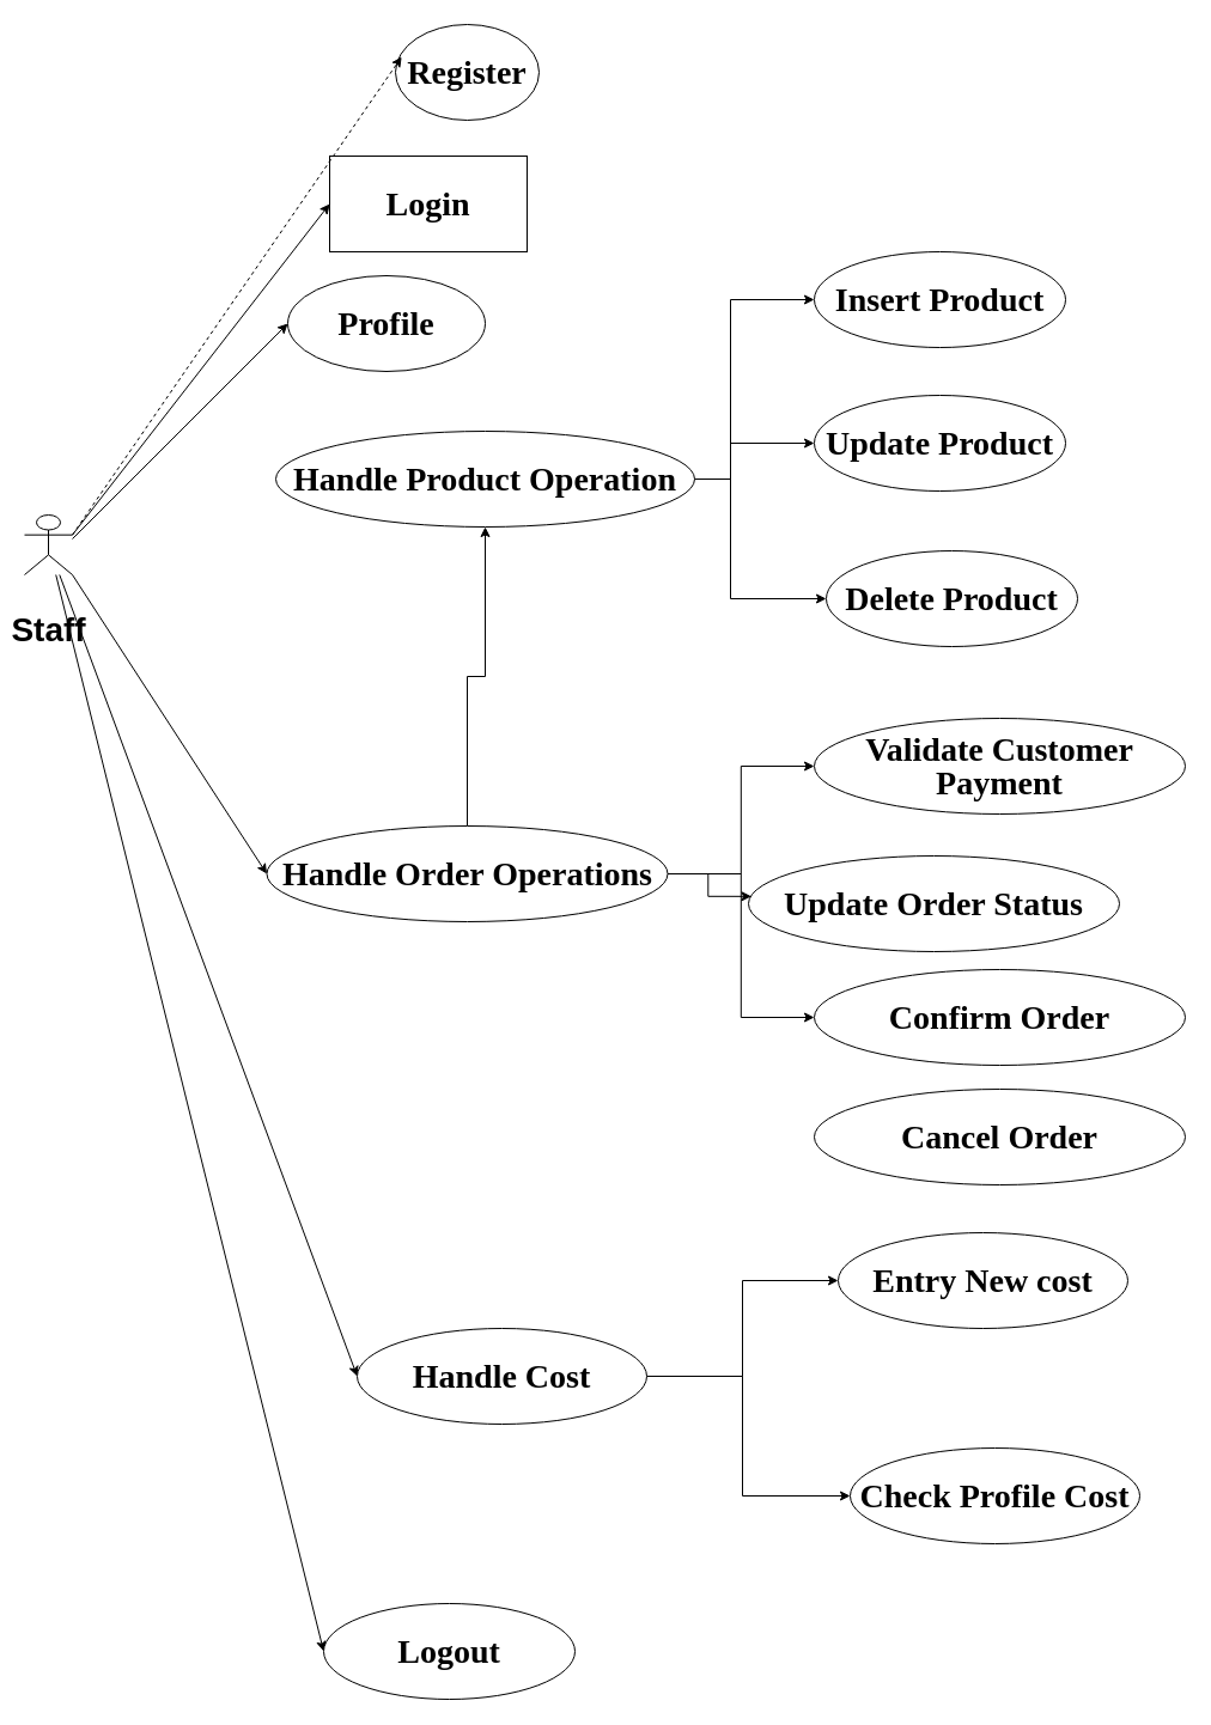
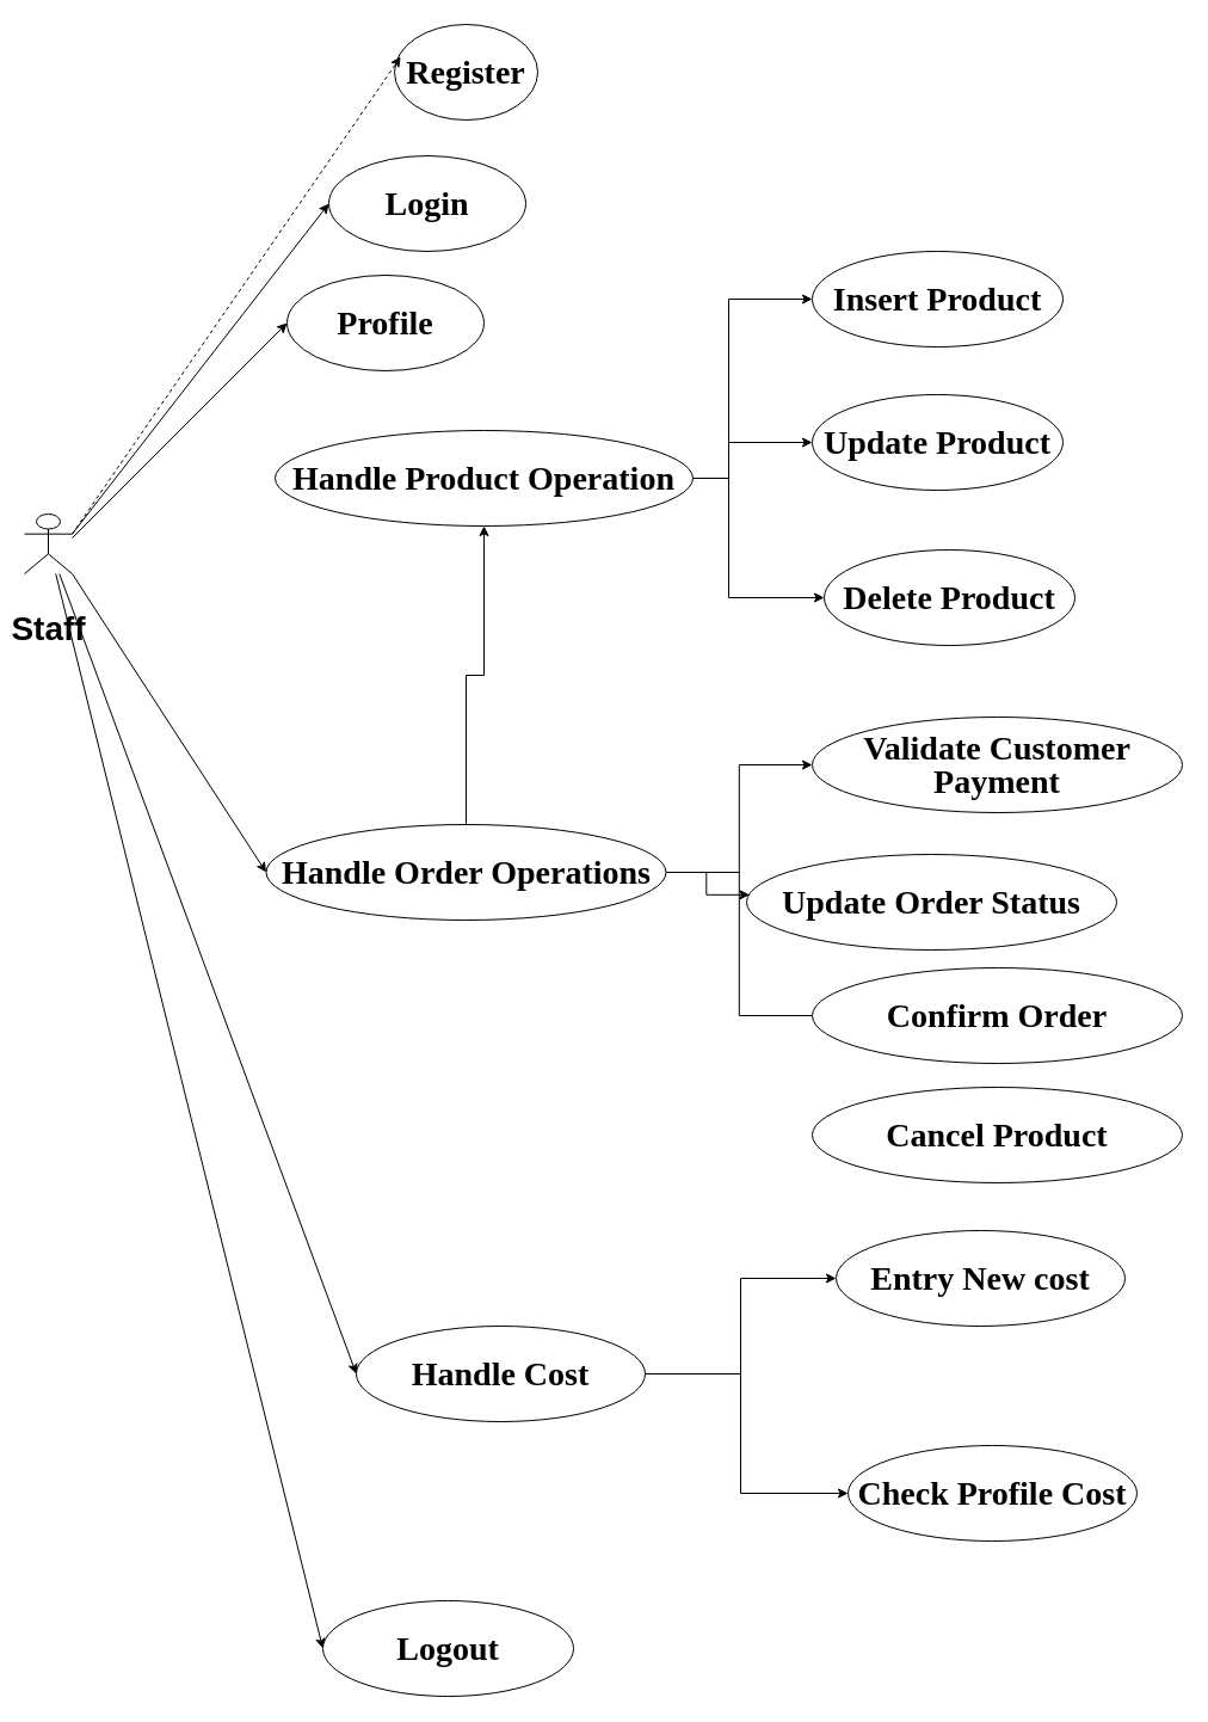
  <mxCell id="0" />
  <mxCell id="1" parent="0" />
  <mxCell id="2" style="rounded=0;orthogonalLoop=1;jettySize=auto;html=1;entryX=0;entryY=0.5;entryDx=0;entryDy=0;exitX=1;exitY=0.333;exitDx=0;exitDy=0;exitPerimeter=0;fontSize=28;fontStyle=1" edge="1" parent="1" source="7" target="9"><mxGeometry relative="1" as="geometry" /></mxCell>
  <mxCell id="3" style="rounded=0;orthogonalLoop=1;jettySize=auto;html=1;entryX=0;entryY=0.5;entryDx=0;entryDy=0;fontSize=28;fontStyle=1" edge="1" parent="1" target="10"><mxGeometry relative="1" as="geometry"><mxPoint x="60" y="450" as="sourcePoint" /></mxGeometry></mxCell>
  <mxCell id="4" style="rounded=0;orthogonalLoop=1;jettySize=auto;html=1;exitX=1;exitY=1;exitDx=0;exitDy=0;exitPerimeter=0;entryX=0;entryY=0.5;entryDx=0;entryDy=0;fontSize=28;fontStyle=1" edge="1" parent="1" source="7" target="15"><mxGeometry relative="1" as="geometry" /></mxCell>
  <mxCell id="5" style="rounded=0;orthogonalLoop=1;jettySize=auto;html=1;entryX=0;entryY=0.5;entryDx=0;entryDy=0;fontSize=28;fontStyle=1" edge="1" parent="1" source="7" target="17"><mxGeometry relative="1" as="geometry" /></mxCell>
  <mxCell id="6" style="rounded=0;orthogonalLoop=1;jettySize=auto;html=1;entryX=0;entryY=0.5;entryDx=0;entryDy=0;fontSize=28;fontStyle=1" edge="1" parent="1" source="7" target="31"><mxGeometry relative="1" as="geometry" /></mxCell>
  <mxCell id="7" value="&lt;h2 style=&quot;font-size: 28px;&quot;&gt;Staff&lt;/h2&gt;" style="shape=umlActor;verticalLabelPosition=bottom;verticalAlign=top;html=1;outlineConnect=0;fontSize=28;fontStyle=1" vertex="1" parent="1"><mxGeometry x="20" y="430" width="40" height="50" as="geometry" /></mxCell>
  <mxCell id="8" value="&lt;h1 style=&quot;line-height: 100%; font-size: 28px;&quot;&gt;&lt;font face=&quot;Times New Roman&quot; style=&quot;font-size: 28px;&quot;&gt;Register&lt;/font&gt;&lt;/h1&gt;" style="ellipse;whiteSpace=wrap;html=1;fontSize=28;fontStyle=1" vertex="1" parent="1"><mxGeometry x="330" y="20" width="120" height="80" as="geometry" /></mxCell>
- <mxCell id="9" value="&lt;h1 style=&quot;line-height: 100%; font-size: 28px;&quot;&gt;&lt;font face=&quot;Times New Roman&quot; style=&quot;font-size: 28px;&quot;&gt;Login&lt;/font&gt;&lt;/h1&gt;" style="whiteSpace=wrap;html=1;fontSize=28;fontStyle=1;rounded=0;" vertex="1" parent="1"><mxGeometry x="275" y="130" width="165" height="80" as="geometry" /></mxCell>
+ <mxCell id="9" value="&lt;h1 style=&quot;line-height: 100%; font-size: 28px;&quot;&gt;&lt;font face=&quot;Times New Roman&quot; style=&quot;font-size: 28px;&quot;&gt;Login&lt;/font&gt;&lt;/h1&gt;" style="ellipse;whiteSpace=wrap;html=1;fontSize=28;fontStyle=1" vertex="1" parent="1"><mxGeometry x="275" y="130" width="165" height="80" as="geometry" /></mxCell>
  <mxCell id="10" value="&lt;h1 style=&quot;line-height: 100%; font-size: 28px;&quot;&gt;&lt;font face=&quot;Times New Roman&quot; style=&quot;font-size: 28px;&quot;&gt;Profile&lt;/font&gt;&lt;/h1&gt;" style="ellipse;whiteSpace=wrap;html=1;fontSize=28;fontStyle=1" vertex="1" parent="1"><mxGeometry x="240" y="230" width="165" height="80" as="geometry" /></mxCell>
  <mxCell id="11" style="edgeStyle=orthogonalEdgeStyle;rounded=0;orthogonalLoop=1;jettySize=auto;html=1;entryX=0;entryY=0.5;entryDx=0;entryDy=0;fontSize=28;fontStyle=1" edge="1" parent="1" source="15" target="21"><mxGeometry relative="1" as="geometry" /></mxCell>
  <mxCell id="12" style="edgeStyle=orthogonalEdgeStyle;rounded=0;orthogonalLoop=1;jettySize=auto;html=1;entryX=0.008;entryY=0.423;entryDx=0;entryDy=0;entryPerimeter=0;fontSize=28;fontStyle=1" edge="1" parent="1" source="15" target="26"><mxGeometry relative="1" as="geometry" /></mxCell>
- <mxCell id="13" style="edgeStyle=orthogonalEdgeStyle;rounded=0;orthogonalLoop=1;jettySize=auto;html=1;entryX=0;entryY=0.5;entryDx=0;entryDy=0;fontSize=28;fontStyle=1" edge="1" parent="1" source="15" target="27"><mxGeometry relative="1" as="geometry" /></mxCell>
+ <mxCell id="13" style="edgeStyle=orthogonalEdgeStyle;rounded=0;orthogonalLoop=1;jettySize=auto;html=1;entryX=0;entryY=0.5;entryDx=0;entryDy=0;fontSize=28;fontStyle=1;endArrow=none;" edge="1" parent="1" source="15" target="27"><mxGeometry relative="1" as="geometry" /></mxCell>
  <mxCell id="14" style="edgeStyle=orthogonalEdgeStyle;rounded=0;orthogonalLoop=1;jettySize=auto;html=1;fontSize=28;fontStyle=1;" edge="1" parent="1" source="15" target="25"><mxGeometry relative="1" as="geometry" /></mxCell>
  <mxCell id="15" value="&lt;h1 style=&quot;line-height: 100%; font-size: 28px;&quot;&gt;&lt;font face=&quot;Times New Roman&quot; style=&quot;font-size: 28px;&quot;&gt;Handle Order Operations&lt;/font&gt;&lt;/h1&gt;" style="ellipse;whiteSpace=wrap;html=1;fontSize=28;fontStyle=1" vertex="1" parent="1"><mxGeometry x="222.5" y="690" width="335" height="80" as="geometry" /></mxCell>
  <mxCell id="16" value="&lt;h1 style=&quot;line-height: 100%; font-size: 28px;&quot;&gt;&lt;font face=&quot;Times New Roman&quot; style=&quot;font-size: 28px;&quot;&gt;Insert Product&lt;/font&gt;&lt;/h1&gt;" style="ellipse;whiteSpace=wrap;html=1;fontSize=28;fontStyle=1" vertex="1" parent="1"><mxGeometry x="680" y="210" width="210" height="80" as="geometry" /></mxCell>
  <mxCell id="17" value="&lt;h1 style=&quot;line-height: 100%; font-size: 28px;&quot;&gt;&lt;font face=&quot;Times New Roman&quot; style=&quot;font-size: 28px;&quot;&gt;Logout&lt;/font&gt;&lt;/h1&gt;" style="ellipse;whiteSpace=wrap;html=1;fontSize=28;fontStyle=1" vertex="1" parent="1"><mxGeometry x="270" y="1340" width="210" height="80" as="geometry" /></mxCell>
  <mxCell id="18" value="" style="endArrow=classic;html=1;rounded=0;exitX=1;exitY=0.333;exitDx=0;exitDy=0;exitPerimeter=0;entryX=0.043;entryY=0.338;entryDx=0;entryDy=0;entryPerimeter=0;fontSize=28;fontStyle=1;dashed=1;" edge="1" parent="1" source="7" target="8"><mxGeometry width="50" height="50" relative="1" as="geometry"><mxPoint x="440" y="200" as="sourcePoint" /><mxPoint x="490" y="150" as="targetPoint" /><Array as="points" /></mxGeometry></mxCell>
  <mxCell id="19" value="&lt;h1 style=&quot;line-height: 100%; font-size: 28px;&quot;&gt;&lt;font face=&quot;Times New Roman&quot; style=&quot;font-size: 28px;&quot;&gt;Delete Product&lt;/font&gt;&lt;/h1&gt;" style="ellipse;whiteSpace=wrap;html=1;fontSize=28;fontStyle=1" vertex="1" parent="1"><mxGeometry x="690" y="460" width="210" height="80" as="geometry" /></mxCell>
  <mxCell id="20" value="&lt;h1 style=&quot;line-height: 100%; font-size: 28px;&quot;&gt;&lt;font face=&quot;Times New Roman&quot; style=&quot;font-size: 28px;&quot;&gt;Update Product&lt;/font&gt;&lt;/h1&gt;" style="ellipse;whiteSpace=wrap;html=1;fontSize=28;fontStyle=1" vertex="1" parent="1"><mxGeometry x="680" y="330" width="210" height="80" as="geometry" /></mxCell>
  <mxCell id="21" value="&lt;h1 style=&quot;line-height: 100%; font-size: 28px;&quot;&gt;&lt;font face=&quot;Times New Roman&quot; style=&quot;font-size: 28px;&quot;&gt;Validate Customer Payment&lt;/font&gt;&lt;/h1&gt;" style="ellipse;whiteSpace=wrap;html=1;fontSize=28;fontStyle=1" vertex="1" parent="1"><mxGeometry x="680" y="600" width="310" height="80" as="geometry" /></mxCell>
  <mxCell id="22" style="edgeStyle=orthogonalEdgeStyle;rounded=0;orthogonalLoop=1;jettySize=auto;html=1;entryX=0;entryY=0.5;entryDx=0;entryDy=0;fontSize=28;fontStyle=1" edge="1" parent="1" source="25" target="16"><mxGeometry relative="1" as="geometry"><Array as="points"><mxPoint x="610" y="400" /><mxPoint x="610" y="250" /></Array></mxGeometry></mxCell>
  <mxCell id="23" style="edgeStyle=orthogonalEdgeStyle;rounded=0;orthogonalLoop=1;jettySize=auto;html=1;entryX=0;entryY=0.5;entryDx=0;entryDy=0;fontSize=28;fontStyle=1" edge="1" parent="1" source="25" target="20"><mxGeometry relative="1" as="geometry"><Array as="points"><mxPoint x="610" y="400" /><mxPoint x="610" y="370" /></Array></mxGeometry></mxCell>
  <mxCell id="24" style="edgeStyle=orthogonalEdgeStyle;rounded=0;orthogonalLoop=1;jettySize=auto;html=1;entryX=0;entryY=0.5;entryDx=0;entryDy=0;fontSize=28;fontStyle=1" edge="1" parent="1" source="25" target="19"><mxGeometry relative="1" as="geometry"><Array as="points"><mxPoint x="610" y="400" /><mxPoint x="610" y="500" /></Array></mxGeometry></mxCell>
  <mxCell id="25" value="&lt;h1 style=&quot;line-height: 100%; font-size: 28px;&quot;&gt;&lt;font face=&quot;Times New Roman&quot; style=&quot;font-size: 28px;&quot;&gt;Handle Product Operation&lt;/font&gt;&lt;/h1&gt;" style="ellipse;whiteSpace=wrap;html=1;fontSize=28;fontStyle=1" vertex="1" parent="1"><mxGeometry x="230" y="360" width="350" height="80" as="geometry" /></mxCell>
  <mxCell id="26" value="&lt;h1 style=&quot;line-height: 100%; font-size: 28px;&quot;&gt;&lt;font face=&quot;Times New Roman&quot; style=&quot;font-size: 28px;&quot;&gt;Update Order Status&lt;/font&gt;&lt;/h1&gt;" style="ellipse;whiteSpace=wrap;html=1;fontSize=28;fontStyle=1" vertex="1" parent="1"><mxGeometry x="625" y="715" width="310" height="80" as="geometry" /></mxCell>
  <mxCell id="27" value="&lt;h1 style=&quot;line-height: 100%; font-size: 28px;&quot;&gt;&lt;font face=&quot;Times New Roman&quot; style=&quot;font-size: 28px;&quot;&gt;Confirm Order&lt;/font&gt;&lt;/h1&gt;" style="ellipse;whiteSpace=wrap;html=1;fontSize=28;fontStyle=1" vertex="1" parent="1"><mxGeometry x="680" y="810" width="310" height="80" as="geometry" /></mxCell>
- <mxCell id="28" value="&lt;h1 style=&quot;line-height: 100%; font-size: 28px;&quot;&gt;&lt;font face=&quot;Times New Roman&quot; style=&quot;font-size: 28px;&quot;&gt;Cancel Order&lt;/font&gt;&lt;/h1&gt;" style="ellipse;whiteSpace=wrap;html=1;fontSize=28;fontStyle=1" vertex="1" parent="1"><mxGeometry x="680" y="910" width="310" height="80" as="geometry" /></mxCell>
+ <mxCell id="28" value="&lt;h1 style=&quot;line-height: 100%; font-size: 28px;&quot;&gt;&lt;font face=&quot;Times New Roman&quot; style=&quot;font-size: 28px;&quot;&gt;Cancel Product&lt;/font&gt;&lt;/h1&gt;" style="ellipse;whiteSpace=wrap;html=1;fontSize=28;fontStyle=1" vertex="1" parent="1"><mxGeometry x="680" y="910" width="310" height="80" as="geometry" /></mxCell>
  <mxCell id="29" style="edgeStyle=orthogonalEdgeStyle;rounded=0;orthogonalLoop=1;jettySize=auto;html=1;entryX=0;entryY=0.5;entryDx=0;entryDy=0;fontSize=28;fontStyle=1" edge="1" parent="1" source="31" target="33"><mxGeometry relative="1" as="geometry" /></mxCell>
  <mxCell id="30" style="edgeStyle=orthogonalEdgeStyle;rounded=0;orthogonalLoop=1;jettySize=auto;html=1;entryX=0;entryY=0.5;entryDx=0;entryDy=0;fontSize=28;fontStyle=1" edge="1" parent="1" source="31" target="32"><mxGeometry relative="1" as="geometry"><Array as="points"><mxPoint x="620" y="1150" /><mxPoint x="620" y="1250" /></Array></mxGeometry></mxCell>
  <mxCell id="31" value="&lt;h1 style=&quot;line-height: 100%; font-size: 28px;&quot;&gt;&lt;font face=&quot;Times New Roman&quot; style=&quot;font-size: 28px;&quot;&gt;Handle Cost&lt;/font&gt;&lt;/h1&gt;" style="ellipse;whiteSpace=wrap;html=1;fontSize=28;fontStyle=1" vertex="1" parent="1"><mxGeometry x="298" y="1110" width="242" height="80" as="geometry" /></mxCell>
  <mxCell id="32" value="&lt;h1 style=&quot;line-height: 100%; font-size: 28px;&quot;&gt;&lt;font face=&quot;Times New Roman&quot; style=&quot;font-size: 28px;&quot;&gt;Check Profile Cost&lt;/font&gt;&lt;/h1&gt;" style="ellipse;whiteSpace=wrap;html=1;fontSize=28;fontStyle=1" vertex="1" parent="1"><mxGeometry x="710" y="1210" width="242" height="80" as="geometry" /></mxCell>
  <mxCell id="33" value="&lt;h1 style=&quot;line-height: 100%; font-size: 28px;&quot;&gt;&lt;font face=&quot;Times New Roman&quot; style=&quot;font-size: 28px;&quot;&gt;Entry New cost&lt;/font&gt;&lt;/h1&gt;" style="ellipse;whiteSpace=wrap;html=1;fontSize=28;fontStyle=1" vertex="1" parent="1"><mxGeometry x="700" y="1030" width="242" height="80" as="geometry" /></mxCell>
